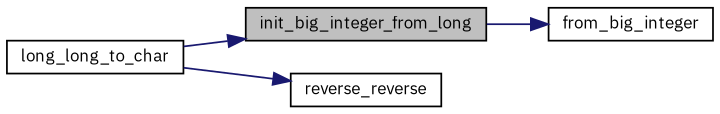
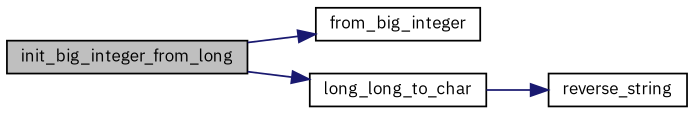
  digraph {
    fontname="IBM Plex Sans"
    rankdir=LR
    node [color=black fillcolor=white fontname="IBM Plex Sans" fontsize=10 shape=record style=filled]
    edge [color=midnightblue fontname="IBM Plex Sans" fontsize=10 labelfontname=Helvetica labelfontsize=10 style=solid]
    n1 [fillcolor=grey75 fontcolor=black height=0.2 label=init_big_integer_from_long width=0.4]
    n2 [height=0.2 label=from_big_integer width=0.4]
    n3 [height=0.2 label=long_long_to_char width=0.4]
-   n4 [height=0.2 label=reverse_reverse width=0.4]
+   n4 [height=0.2 label=reverse_string width=0.4]
    n1 -> n2
-   n3 -> n1
+   n1 -> n3
    n3 -> n4
  }
